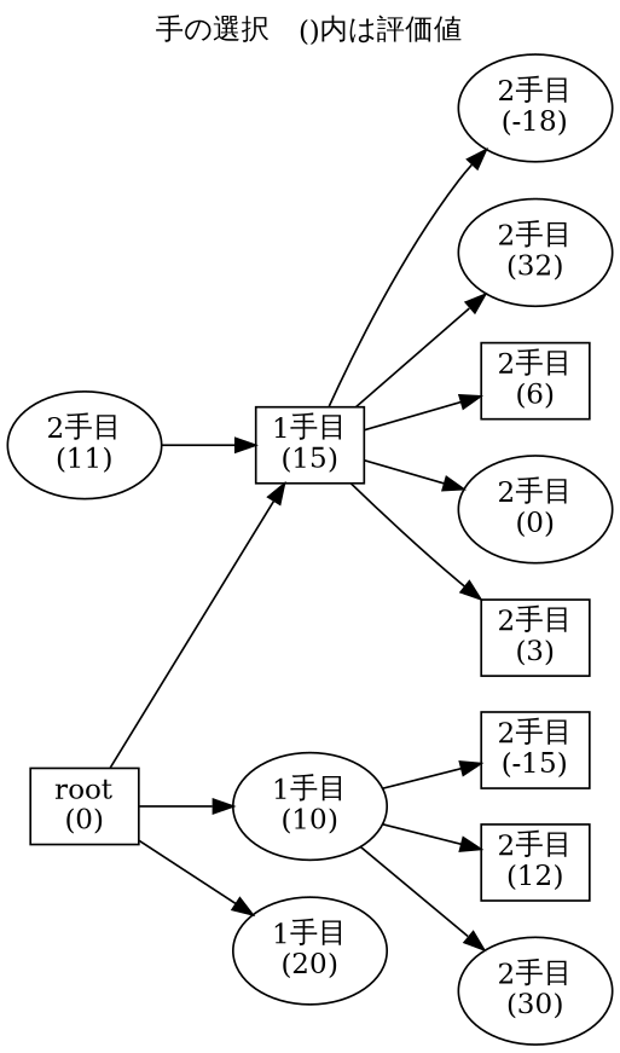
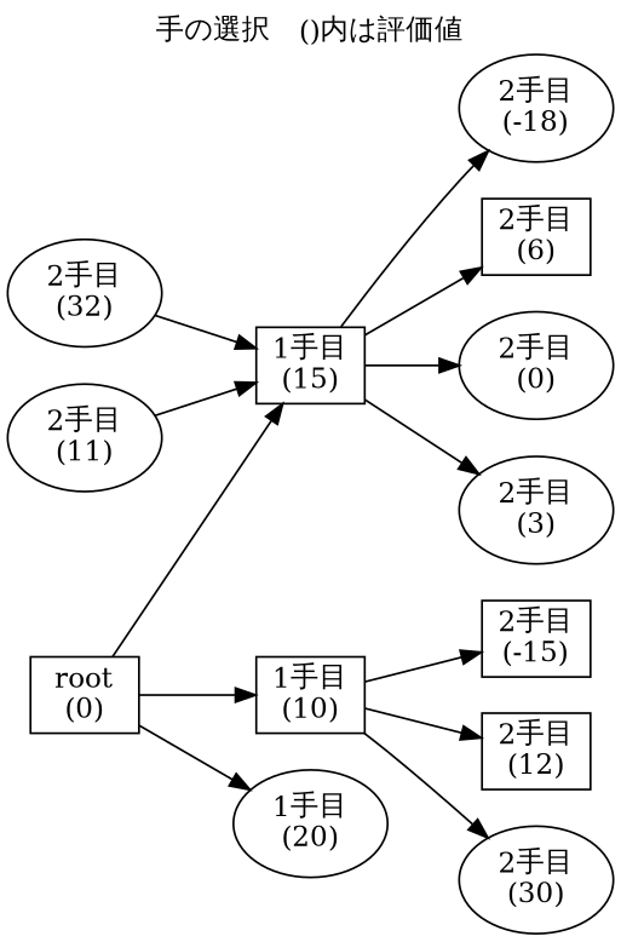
  digraph {
    label="手の選択　()内は評価値"
    labelloc=t
    rankdir=LR
    "1手目\n(15)" [shape=box]
    "2手目\n(-18)"
    "2手目\n(32)"
    "2手目\n(6)" [shape=box]
    "2手目\n(0)"
-   "2手目\n(3)" [shape=box]
+   "2手目\n(3)"
    "2手目\n(11)"
    "2手目\n(-15)" [shape=box]
    "root\n(0)" [shape=box]
-   "1手目\n(10)"
+   "1手目\n(10)" [shape=box]
    "1手目\n(20)"
    "2手目\n(12)" [shape=box]
    "2手目\n(30)"
    "1手目\n(15)" -> "2手目\n(-18)"
-   "1手目\n(15)" -> "2手目\n(32)"
+   "2手目\n(32)" -> "1手目\n(15)"
    "1手目\n(15)" -> "2手目\n(6)"
    "1手目\n(15)" -> "2手目\n(0)"
    "1手目\n(15)" -> "2手目\n(3)"
    "2手目\n(11)" -> "1手目\n(15)"
    "root\n(0)" -> "1手目\n(15)"
    "root\n(0)" -> "1手目\n(10)"
    "root\n(0)" -> "1手目\n(20)"
    "1手目\n(10)" -> "2手目\n(-15)"
    "1手目\n(10)" -> "2手目\n(12)"
    "1手目\n(10)" -> "2手目\n(30)"
  }
